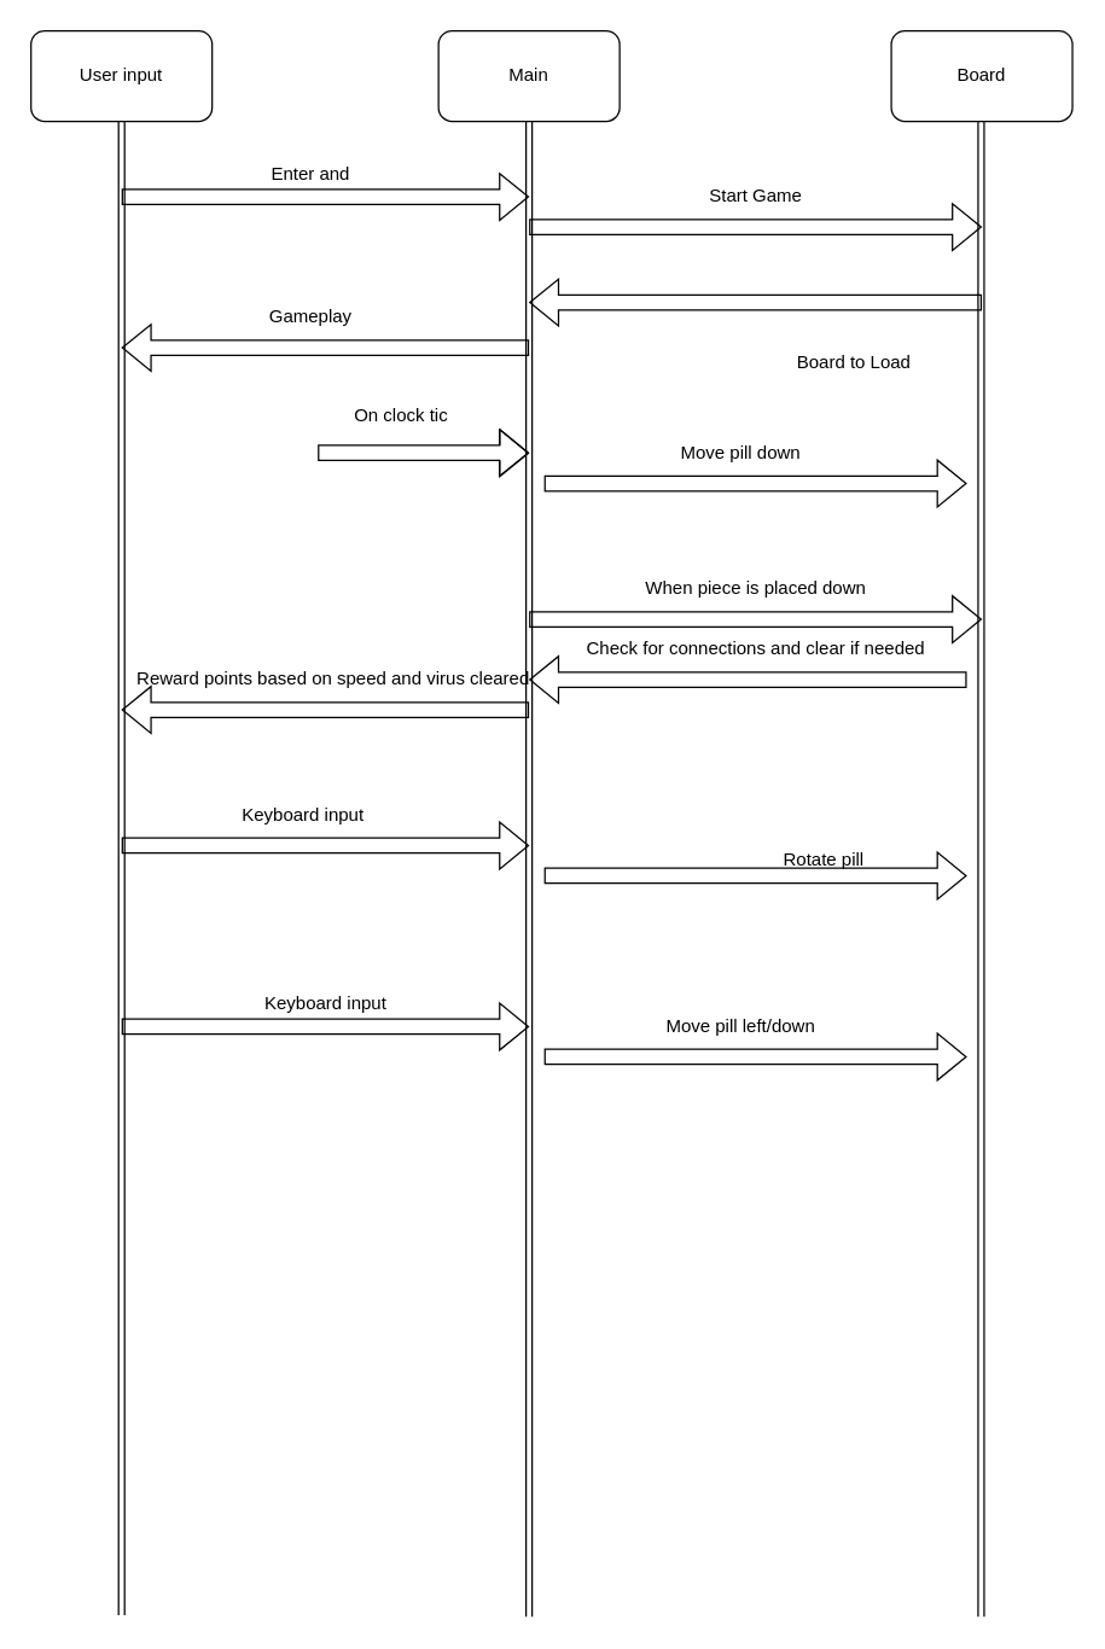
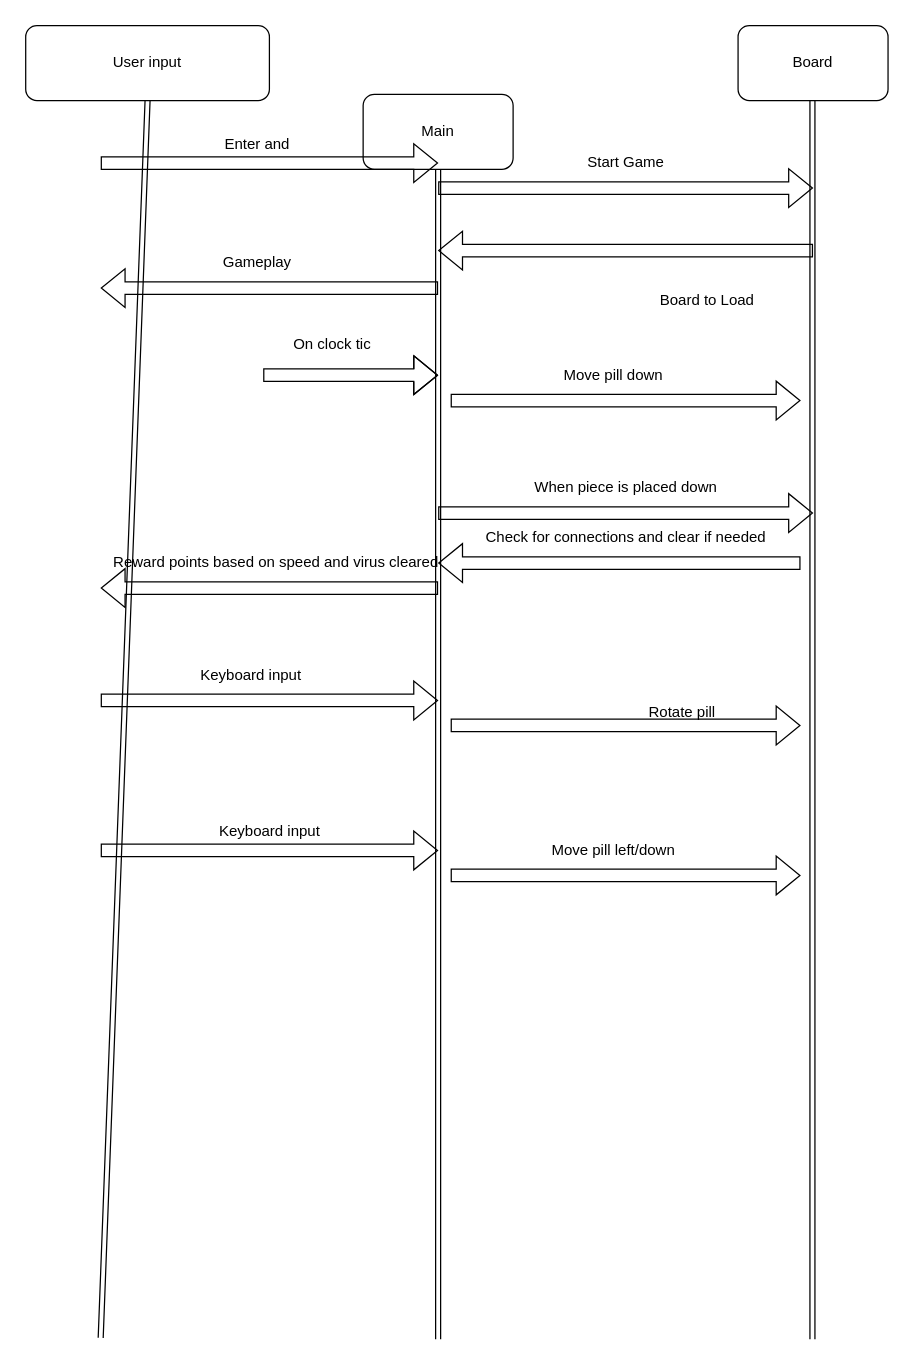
  <mxCell id="0" />
  <mxCell id="1" parent="0" />
- <mxCell id="2" value="User input" style="rounded=1;whiteSpace=wrap;html=1;" vertex="1" parent="1"><mxGeometry x="20" y="20" width="120" height="60" as="geometry" /></mxCell>
- <mxCell id="3" value="Main" style="rounded=1;whiteSpace=wrap;html=1;" vertex="1" parent="1"><mxGeometry x="290" y="20" width="120" height="60" as="geometry" /></mxCell>
+ <mxCell id="2" value="User input" style="rounded=1;whiteSpace=wrap;html=1;" vertex="1" parent="1"><mxGeometry x="20" y="20" width="195" height="60" as="geometry" /></mxCell>
+ <mxCell id="3" value="Main" style="rounded=1;whiteSpace=wrap;html=1;" vertex="1" parent="1"><mxGeometry x="290" y="75" width="120" height="60" as="geometry" /></mxCell>
  <mxCell id="4" value="Board" style="rounded=1;whiteSpace=wrap;html=1;" vertex="1" parent="1"><mxGeometry x="590" y="20" width="120" height="60" as="geometry" /></mxCell>
  <mxCell id="5" value="" style="shape=link;html=1;rounded=0;exitX=0.5;exitY=1;exitDx=0;exitDy=0;" edge="1" parent="1" source="2"><mxGeometry width="100" relative="1" as="geometry"><mxPoint x="500" y="320" as="sourcePoint" /><mxPoint x="80" y="1070" as="targetPoint" /></mxGeometry></mxCell>
  <mxCell id="6" value="" style="shape=link;html=1;rounded=0;exitX=0.5;exitY=1;exitDx=0;exitDy=0;" edge="1" parent="1" source="3"><mxGeometry width="100" relative="1" as="geometry"><mxPoint x="500" y="160" as="sourcePoint" /><mxPoint x="350" y="1071" as="targetPoint" /></mxGeometry></mxCell>
  <mxCell id="7" value="" style="shape=link;html=1;rounded=0;exitX=0.5;exitY=1;exitDx=0;exitDy=0;" edge="1" parent="1"><mxGeometry width="100" relative="1" as="geometry"><mxPoint x="649.5" y="80" as="sourcePoint" /><mxPoint x="649.5" y="1071" as="targetPoint" /></mxGeometry></mxCell>
  <mxCell id="8" value="" style="shape=flexArrow;endArrow=classic;html=1;rounded=0;" edge="1" parent="1"><mxGeometry width="50" height="50" relative="1" as="geometry"><mxPoint x="80" y="130" as="sourcePoint" /><mxPoint x="350" y="130" as="targetPoint" /></mxGeometry></mxCell>
  <mxCell id="9" value="Enter and" style="text;html=1;resizable=0;autosize=1;align=center;verticalAlign=middle;points=[];fillColor=none;strokeColor=none;rounded=0;" vertex="1" parent="1"><mxGeometry x="170" y="100" width="70" height="30" as="geometry" /></mxCell>
  <mxCell id="10" value="" style="shape=flexArrow;endArrow=classic;html=1;rounded=0;" edge="1" parent="1"><mxGeometry width="50" height="50" relative="1" as="geometry"><mxPoint x="350" y="150" as="sourcePoint" /><mxPoint x="650" y="150" as="targetPoint" /></mxGeometry></mxCell>
  <mxCell id="11" value="Start Game" style="text;html=1;resizable=0;autosize=1;align=center;verticalAlign=middle;points=[];fillColor=none;strokeColor=none;rounded=0;" vertex="1" parent="1"><mxGeometry x="460" y="115" width="80" height="30" as="geometry" /></mxCell>
  <mxCell id="12" value="" style="shape=flexArrow;endArrow=classic;html=1;rounded=0;" edge="1" parent="1"><mxGeometry width="50" height="50" relative="1" as="geometry"><mxPoint x="650" y="200" as="sourcePoint" /><mxPoint x="350" y="200" as="targetPoint" /></mxGeometry></mxCell>
  <mxCell id="13" value="Board to Load" style="text;html=1;resizable=0;autosize=1;align=center;verticalAlign=middle;points=[];fillColor=none;strokeColor=none;rounded=0;" vertex="1" parent="1"><mxGeometry x="515" y="225" width="100" height="30" as="geometry" /></mxCell>
  <mxCell id="14" value="" style="shape=flexArrow;endArrow=classic;html=1;rounded=0;" edge="1" parent="1"><mxGeometry width="50" height="50" relative="1" as="geometry"><mxPoint x="350" y="230" as="sourcePoint" /><mxPoint x="80" y="230" as="targetPoint" /></mxGeometry></mxCell>
  <mxCell id="15" value="Gameplay" style="text;html=1;resizable=0;autosize=1;align=center;verticalAlign=middle;points=[];fillColor=none;strokeColor=none;rounded=0;" vertex="1" parent="1"><mxGeometry x="165" y="195" width="80" height="30" as="geometry" /></mxCell>
  <mxCell id="16" value="" style="shape=flexArrow;endArrow=classic;html=1;rounded=0;" edge="1" parent="1"><mxGeometry width="50" height="50" relative="1" as="geometry"><mxPoint x="350" y="410" as="sourcePoint" /><mxPoint x="650" y="410" as="targetPoint" /></mxGeometry></mxCell>
  <mxCell id="17" value="When piece is placed down" style="text;html=1;resizable=0;autosize=1;align=center;verticalAlign=middle;points=[];fillColor=none;strokeColor=none;rounded=0;" vertex="1" parent="1"><mxGeometry x="415" y="375" width="170" height="30" as="geometry" /></mxCell>
  <mxCell id="18" value="" style="shape=flexArrow;endArrow=classic;html=1;rounded=0;" edge="1" parent="1"><mxGeometry width="50" height="50" relative="1" as="geometry"><mxPoint x="640" y="450" as="sourcePoint" /><mxPoint x="350" y="450" as="targetPoint" /></mxGeometry></mxCell>
  <mxCell id="19" value="Check for connections and clear if needed" style="text;html=1;resizable=0;autosize=1;align=center;verticalAlign=middle;points=[];fillColor=none;strokeColor=none;rounded=0;" vertex="1" parent="1"><mxGeometry x="375" y="415" width="250" height="30" as="geometry" /></mxCell>
  <mxCell id="20" value="" style="shape=flexArrow;endArrow=classic;html=1;rounded=0;" edge="1" parent="1"><mxGeometry width="50" height="50" relative="1" as="geometry"><mxPoint x="350" y="470" as="sourcePoint" /><mxPoint x="80" y="470" as="targetPoint" /></mxGeometry></mxCell>
  <mxCell id="21" value="Reward points based on speed and virus cleared" style="text;html=1;resizable=0;autosize=1;align=center;verticalAlign=middle;points=[];fillColor=none;strokeColor=none;rounded=0;" vertex="1" parent="1"><mxGeometry x="80" y="435" width="280" height="30" as="geometry" /></mxCell>
  <mxCell id="22" value="" style="shape=flexArrow;endArrow=classic;html=1;rounded=0;" edge="1" parent="1"><mxGeometry width="50" height="50" relative="1" as="geometry"><mxPoint x="80" y="560" as="sourcePoint" /><mxPoint x="350" y="560" as="targetPoint" /></mxGeometry></mxCell>
  <mxCell id="23" value="Keyboard input" style="text;html=1;resizable=0;autosize=1;align=center;verticalAlign=middle;points=[];fillColor=none;strokeColor=none;rounded=0;" vertex="1" parent="1"><mxGeometry x="150" y="525" width="100" height="30" as="geometry" /></mxCell>
  <mxCell id="24" value="" style="shape=flexArrow;endArrow=classic;html=1;rounded=0;" edge="1" parent="1"><mxGeometry width="50" height="50" relative="1" as="geometry"><mxPoint x="360" y="580" as="sourcePoint" /><mxPoint x="640" y="580" as="targetPoint" /></mxGeometry></mxCell>
  <mxCell id="25" value="Rotate pill" style="text;html=1;resizable=0;autosize=1;align=center;verticalAlign=middle;points=[];fillColor=none;strokeColor=none;rounded=0;" vertex="1" parent="1"><mxGeometry x="505" y="555" width="80" height="30" as="geometry" /></mxCell>
  <mxCell id="26" value="" style="shape=flexArrow;endArrow=classic;html=1;rounded=0;" edge="1" parent="1"><mxGeometry width="50" height="50" relative="1" as="geometry"><mxPoint x="360" y="320" as="sourcePoint" /><mxPoint x="640" y="320" as="targetPoint" /></mxGeometry></mxCell>
  <mxCell id="27" value="Move pill down" style="text;html=1;resizable=0;autosize=1;align=center;verticalAlign=middle;points=[];fillColor=none;strokeColor=none;rounded=0;" vertex="1" parent="1"><mxGeometry x="440" y="285" width="100" height="30" as="geometry" /></mxCell>
  <mxCell id="28" value="" style="shape=flexArrow;endArrow=classic;html=1;rounded=0;" edge="1" parent="1"><mxGeometry width="50" height="50" relative="1" as="geometry"><mxPoint x="210" y="299.58" as="sourcePoint" /><mxPoint x="350" y="299.75" as="targetPoint" /><Array as="points"><mxPoint x="240" y="299.58" /></Array></mxGeometry></mxCell>
  <mxCell id="29" value="On clock tic" style="text;html=1;resizable=0;autosize=1;align=center;verticalAlign=middle;points=[];fillColor=none;strokeColor=none;rounded=0;" vertex="1" parent="1"><mxGeometry x="220" y="260" width="90" height="30" as="geometry" /></mxCell>
  <mxCell id="30" value="" style="shape=flexArrow;endArrow=classic;html=1;rounded=0;" edge="1" parent="1"><mxGeometry width="50" height="50" relative="1" as="geometry"><mxPoint x="80" y="680" as="sourcePoint" /><mxPoint x="350" y="680" as="targetPoint" /></mxGeometry></mxCell>
  <mxCell id="31" value="Keyboard input" style="text;html=1;resizable=0;autosize=1;align=center;verticalAlign=middle;points=[];fillColor=none;strokeColor=none;rounded=0;" vertex="1" parent="1"><mxGeometry x="165" y="650" width="100" height="30" as="geometry" /></mxCell>
  <mxCell id="32" value="" style="shape=flexArrow;endArrow=classic;html=1;rounded=0;" edge="1" parent="1"><mxGeometry width="50" height="50" relative="1" as="geometry"><mxPoint x="360" y="700" as="sourcePoint" /><mxPoint x="640" y="700" as="targetPoint" /></mxGeometry></mxCell>
  <mxCell id="33" value="Move pill left/down" style="text;html=1;resizable=0;autosize=1;align=center;verticalAlign=middle;points=[];fillColor=none;strokeColor=none;rounded=0;" vertex="1" parent="1"><mxGeometry x="430" y="665" width="120" height="30" as="geometry" /></mxCell>
